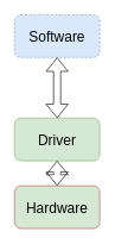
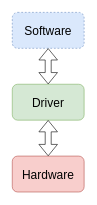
  <mxCell id="0" />
  <mxCell id="1" parent="0" />
  <mxCell id="2" value="&lt;font style=&quot;font-size: 20px;&quot;&gt;Software&lt;/font&gt;" style="rounded=1;whiteSpace=wrap;html=1;fillColor=#dae8fc;strokeColor=#6c8ebf;dashed=1;" vertex="1" parent="1"><mxGeometry x="20" y="20" width="120" height="60" as="geometry" /></mxCell>
- <mxCell id="3" value="&lt;font style=&quot;font-size: 20px;&quot;&gt;Driver&lt;/font&gt;" style="rounded=1;whiteSpace=wrap;html=1;fillColor=#d5e8d4;strokeColor=#82b366;" vertex="1" parent="1"><mxGeometry x="20" y="165" width="120" height="60" as="geometry" /></mxCell>
- <mxCell id="4" value="&lt;font style=&quot;font-size: 20px;&quot;&gt;Hardware&lt;/font&gt;" style="rounded=1;whiteSpace=wrap;html=1;fillColor=#d5e8d4;strokeColor=#b85450;" vertex="1" parent="1"><mxGeometry x="20" y="260" width="120" height="60" as="geometry" /></mxCell>
+ <mxCell id="3" value="&lt;font style=&quot;font-size: 20px;&quot;&gt;Driver&lt;/font&gt;" style="rounded=1;whiteSpace=wrap;html=1;fillColor=#d5e8d4;strokeColor=#82b366;" vertex="1" parent="1"><mxGeometry x="20" y="140" width="120" height="60" as="geometry" /></mxCell>
+ <mxCell id="4" value="&lt;font style=&quot;font-size: 20px;&quot;&gt;Hardware&lt;/font&gt;" style="rounded=1;whiteSpace=wrap;html=1;fillColor=#f8cecc;strokeColor=#b85450;" vertex="1" parent="1"><mxGeometry x="20" y="260" width="120" height="60" as="geometry" /></mxCell>
  <mxCell id="5" value="" style="shape=flexArrow;endArrow=classic;startArrow=classic;html=1;rounded=0;fontSize=20;entryX=0.5;entryY=1;entryDx=0;entryDy=0;exitX=0.5;exitY=0;exitDx=0;exitDy=0;fillColor=default;" edge="1" parent="1" source="3" target="2"><mxGeometry width="100" height="100" relative="1" as="geometry"><mxPoint x="-100" y="240" as="sourcePoint" /><mxPoint x="0" y="140" as="targetPoint" /></mxGeometry></mxCell>
  <mxCell id="6" value="" style="shape=flexArrow;endArrow=classic;startArrow=classic;html=1;rounded=0;fontSize=20;entryX=0.5;entryY=1;entryDx=0;entryDy=0;exitX=0.5;exitY=0;exitDx=0;exitDy=0;fillColor=default;" edge="1" parent="1" source="4" target="3"><mxGeometry width="100" height="100" relative="1" as="geometry"><mxPoint x="-20" y="280" as="sourcePoint" /><mxPoint x="80" y="180" as="targetPoint" /></mxGeometry></mxCell>
